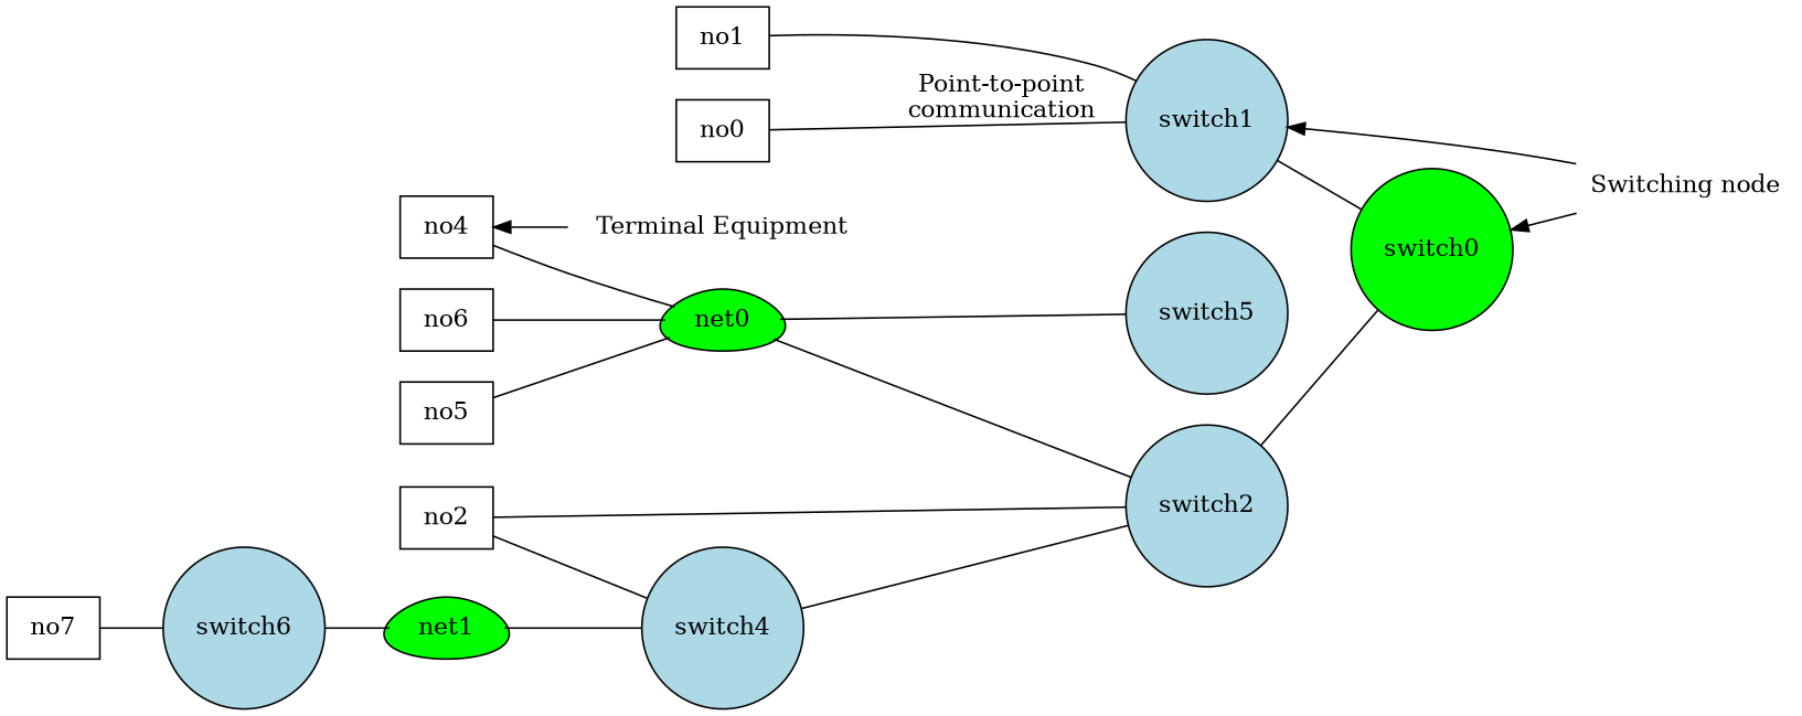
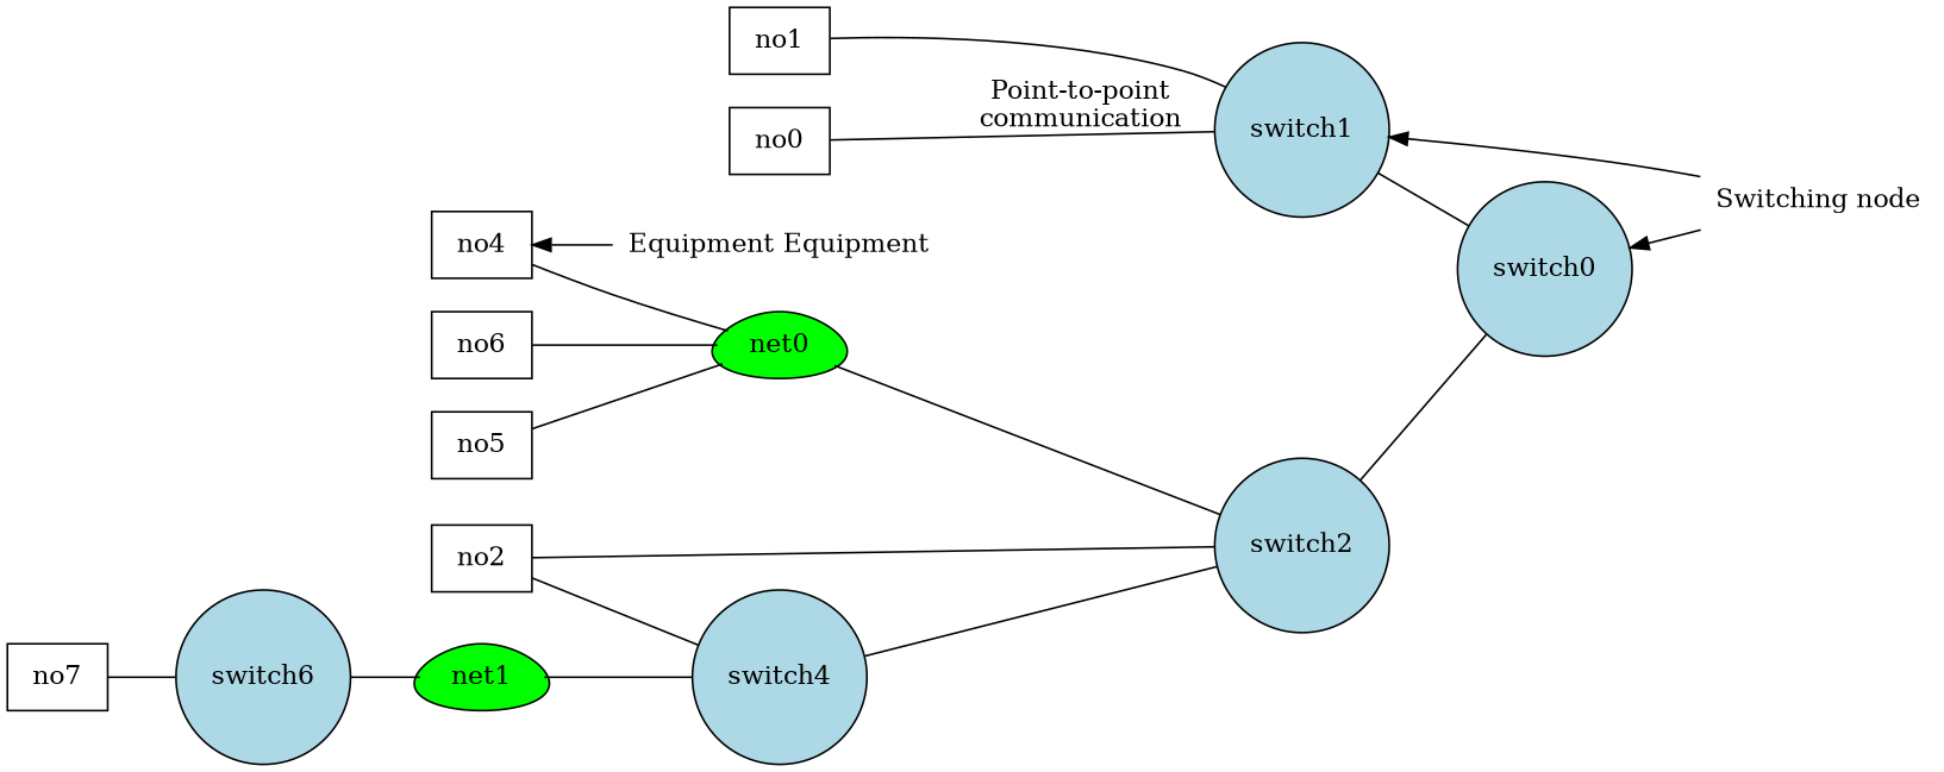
  digraph {
    rankdir=RL
    node [shape=box]
    edge [arrowhead=none]
-   switch0 [fillcolor=green shape=circle style=filled]
+   switch0 [fillcolor=lightblue shape=circle style=filled]
    switch1 [fillcolor=lightblue shape=circle style=filled]
    switch2 [fillcolor=lightblue shape=circle style=filled]
    no0
    no1
    no2
    switch4 [fillcolor=lightblue shape=circle style=filled]
    net0 [fillcolor=green shape=egg style=filled]
    net1 [fillcolor=green shape=egg style=filled]
    no4
    no5
    no6
    switch6 [fillcolor=lightblue shape=circle style=filled]
-   switch5 [fillcolor=lightblue shape=circle style=filled]
    no7
    n16 [label="Switching node" shape=none]
-   n17 [label="Terminal Equipment" shape=none]
+   n17 [label="Equipment Equipment" shape=none]
    switch0 -> switch1
    switch0 -> switch2
    switch1 -> no0 [label="Point-to-point\ncommunication"]
    switch1 -> no1
    switch2 -> no2
    switch2 -> switch4
    switch2 -> net0
    switch4 -> no2
    switch4 -> net1
    net0 -> no4
    net0 -> no5
    net0 -> no6
    net1 -> switch6
    switch6 -> no7
-   switch5 -> net0
    n16 -> switch0 [arrowhead=normal]
    n16 -> switch1 [arrowhead=normal]
    n17 -> no4 [arrowhead=normal]
  }
